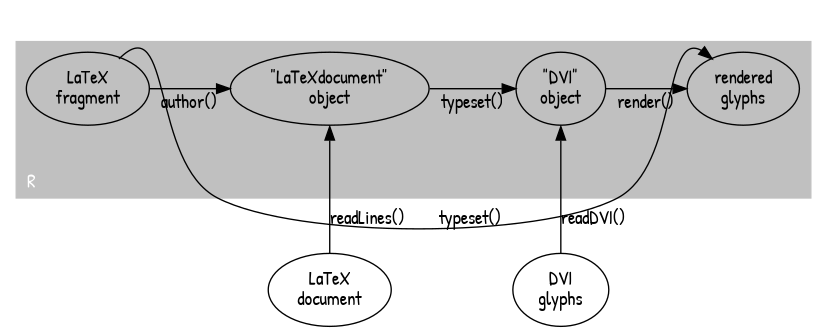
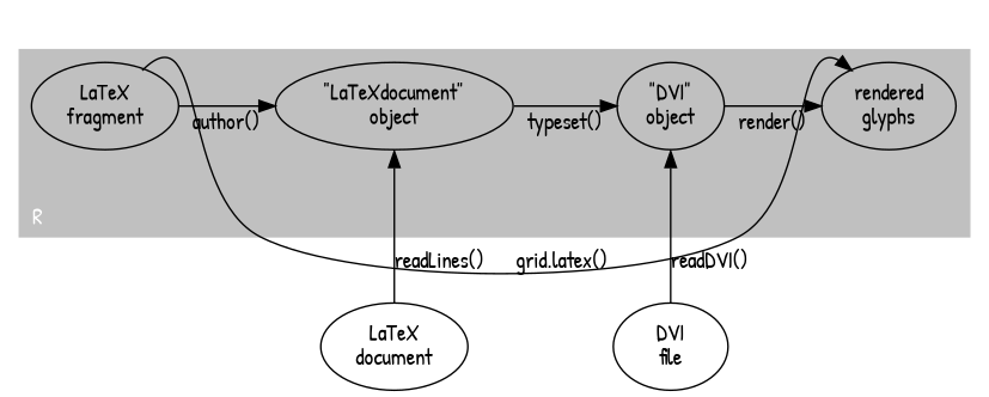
  digraph {
    fontname="Patrick Hand"
    rankdir=BT
    node [fontname="Patrick Hand"]
    edge [fontname="Patrick Hand"]
    n1 [label="LaTeX\ndocument"]
-   n2 [label="DVI\nglyphs"]
+   n2 [label="DVI\nfile"]
    n3 [label="LaTeX\nfragment"]
    n4 [label="\"LaTeXdocument\"\nobject"]
    n5 [label="\"DVI\"\nobject"]
    n6 [label="rendered\nglyphs"]
    subgraph sub_1 {
      rank=same
      n1
      n2
    }
    subgraph cluster_2 {
      color=grey
      fill=grey
      fontcolor=white
      label=R
      labeljust=l
      labelloc=top
      style=filled
      subgraph sub_3 {
        color=grey
        fill=grey
        fontcolor=white
        label=R
        labeljust=l
        labelloc=top
        rank=same
        style=filled
        n3
        n4
        n5
        n6
      }
    }
    n1 -> n4 [headport=s label="readLines()"]
    n2 -> n5 [headport=s label="readDVI()"]
    n3 -> n4 [label="author()"]
-   n3 -> n6 [headport=nw label="typeset()" tailport=ne]
+   n3 -> n6 [headport=nw label="grid.latex()" tailport=ne]
    n4 -> n5 [label="typeset()"]
    n5 -> n6 [label="render()"]
  }
